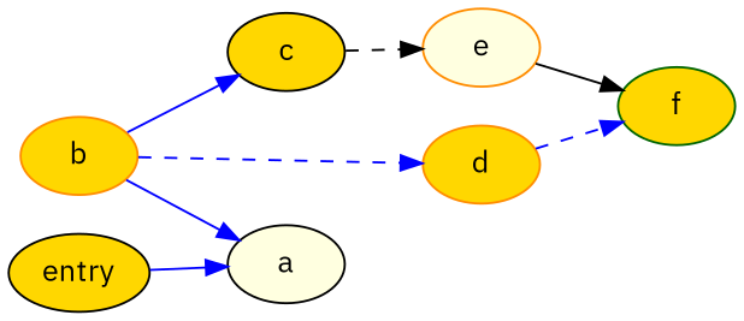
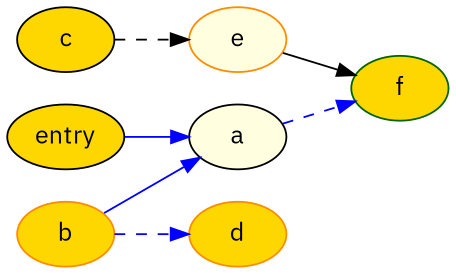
  digraph {
    fontname="IBM Plex Sans"
    rankdir=LR
    node [color=black fillcolor=gold fontname="IBM Plex Sans" style=filled]
    edge [color=blue fontname="IBM Plex Sans" style=solid]
    n1 [label=c]
    n2 [color=darkorange fillcolor=lightyellow label=e]
    n3 [color=darkgreen label=f]
    n4 [fillcolor=lightyellow label=a]
    n5 [color=darkorange label=b]
    n6 [color=darkorange label=d]
    n7 [label=entry]
    subgraph sub_1 {
    }
    subgraph sub_2 {
      n1
      n2
      n3
      n4
      n5
      n6
      n7
    }
    n1 -> n2 [color=black style=dashed]
    n2 -> n3 [color=black]
-   n6 -> n3 [style=dashed]
-   n5 -> n1
+   n4 -> n3 [style=dashed]
    n5 -> n4
    n5 -> n6 [style=dashed]
    n7 -> n4
  }
